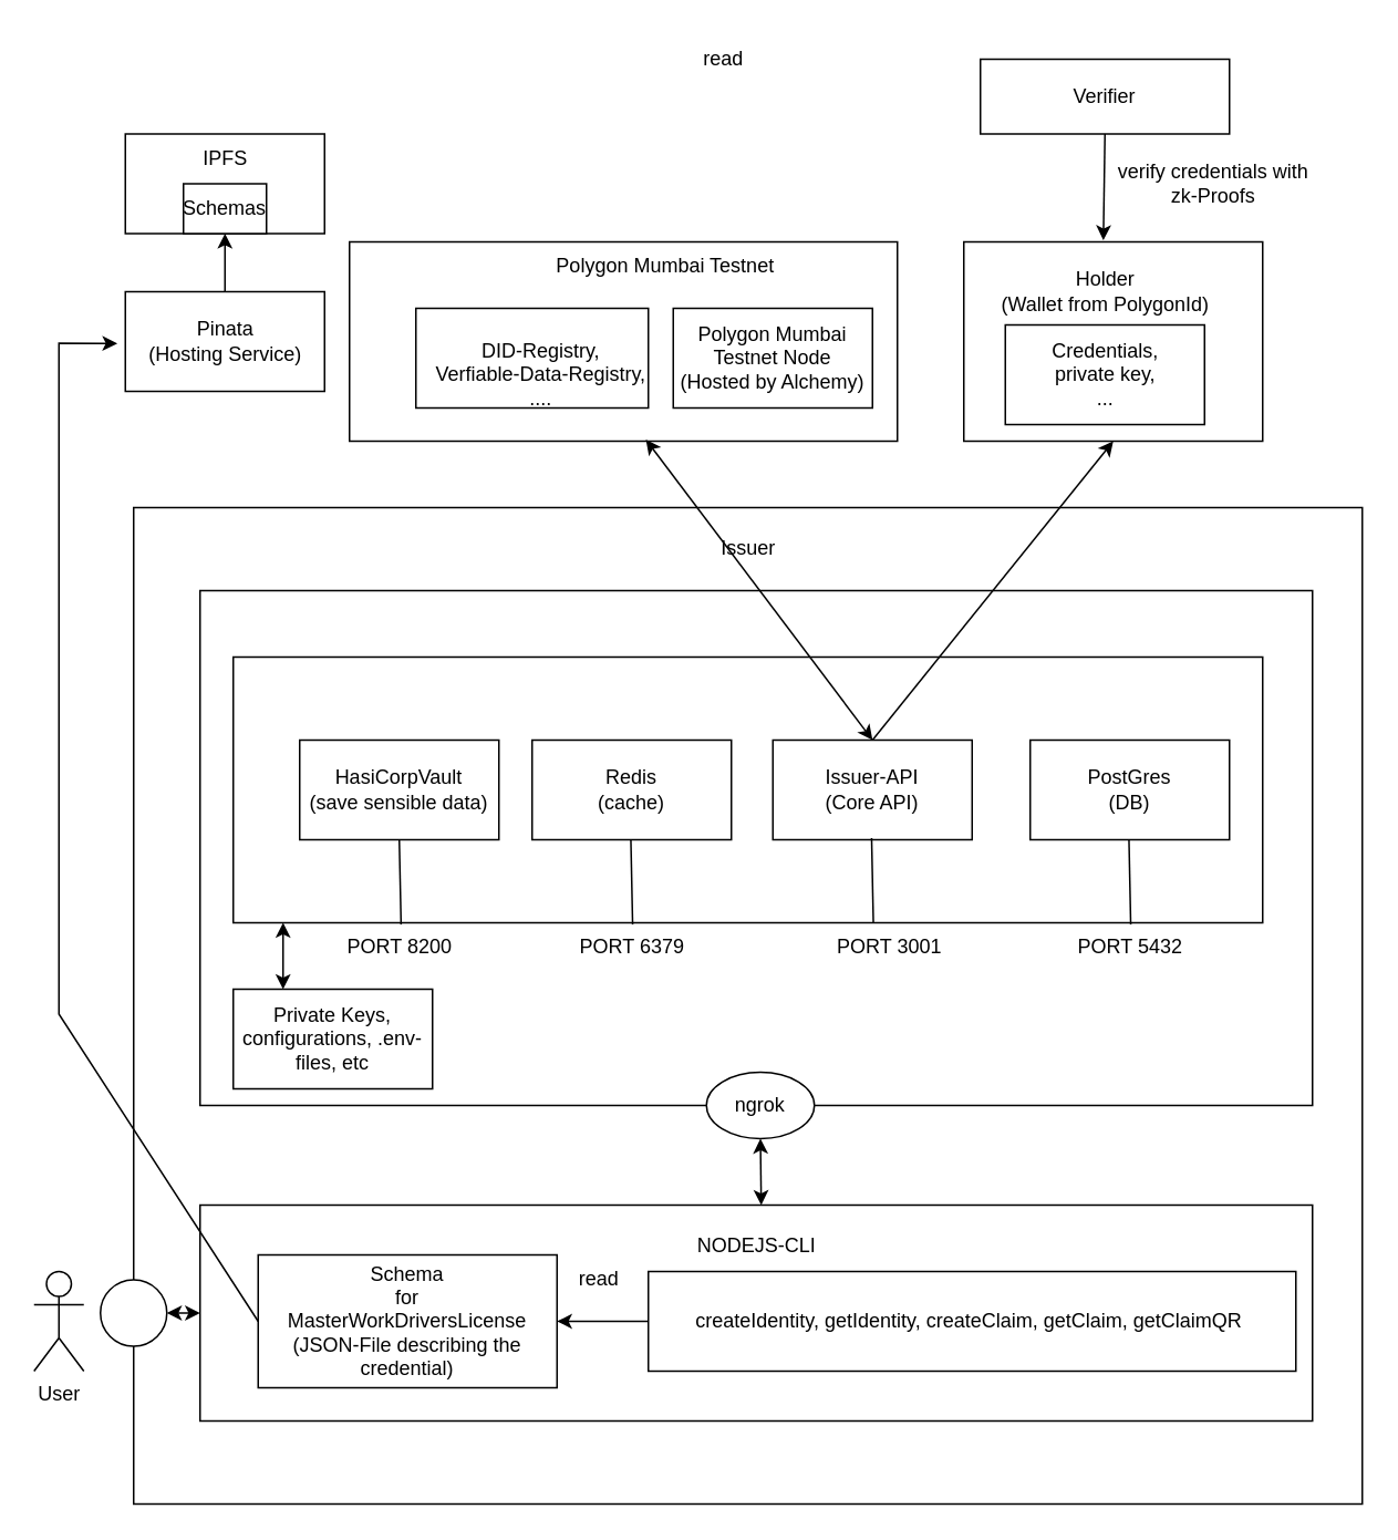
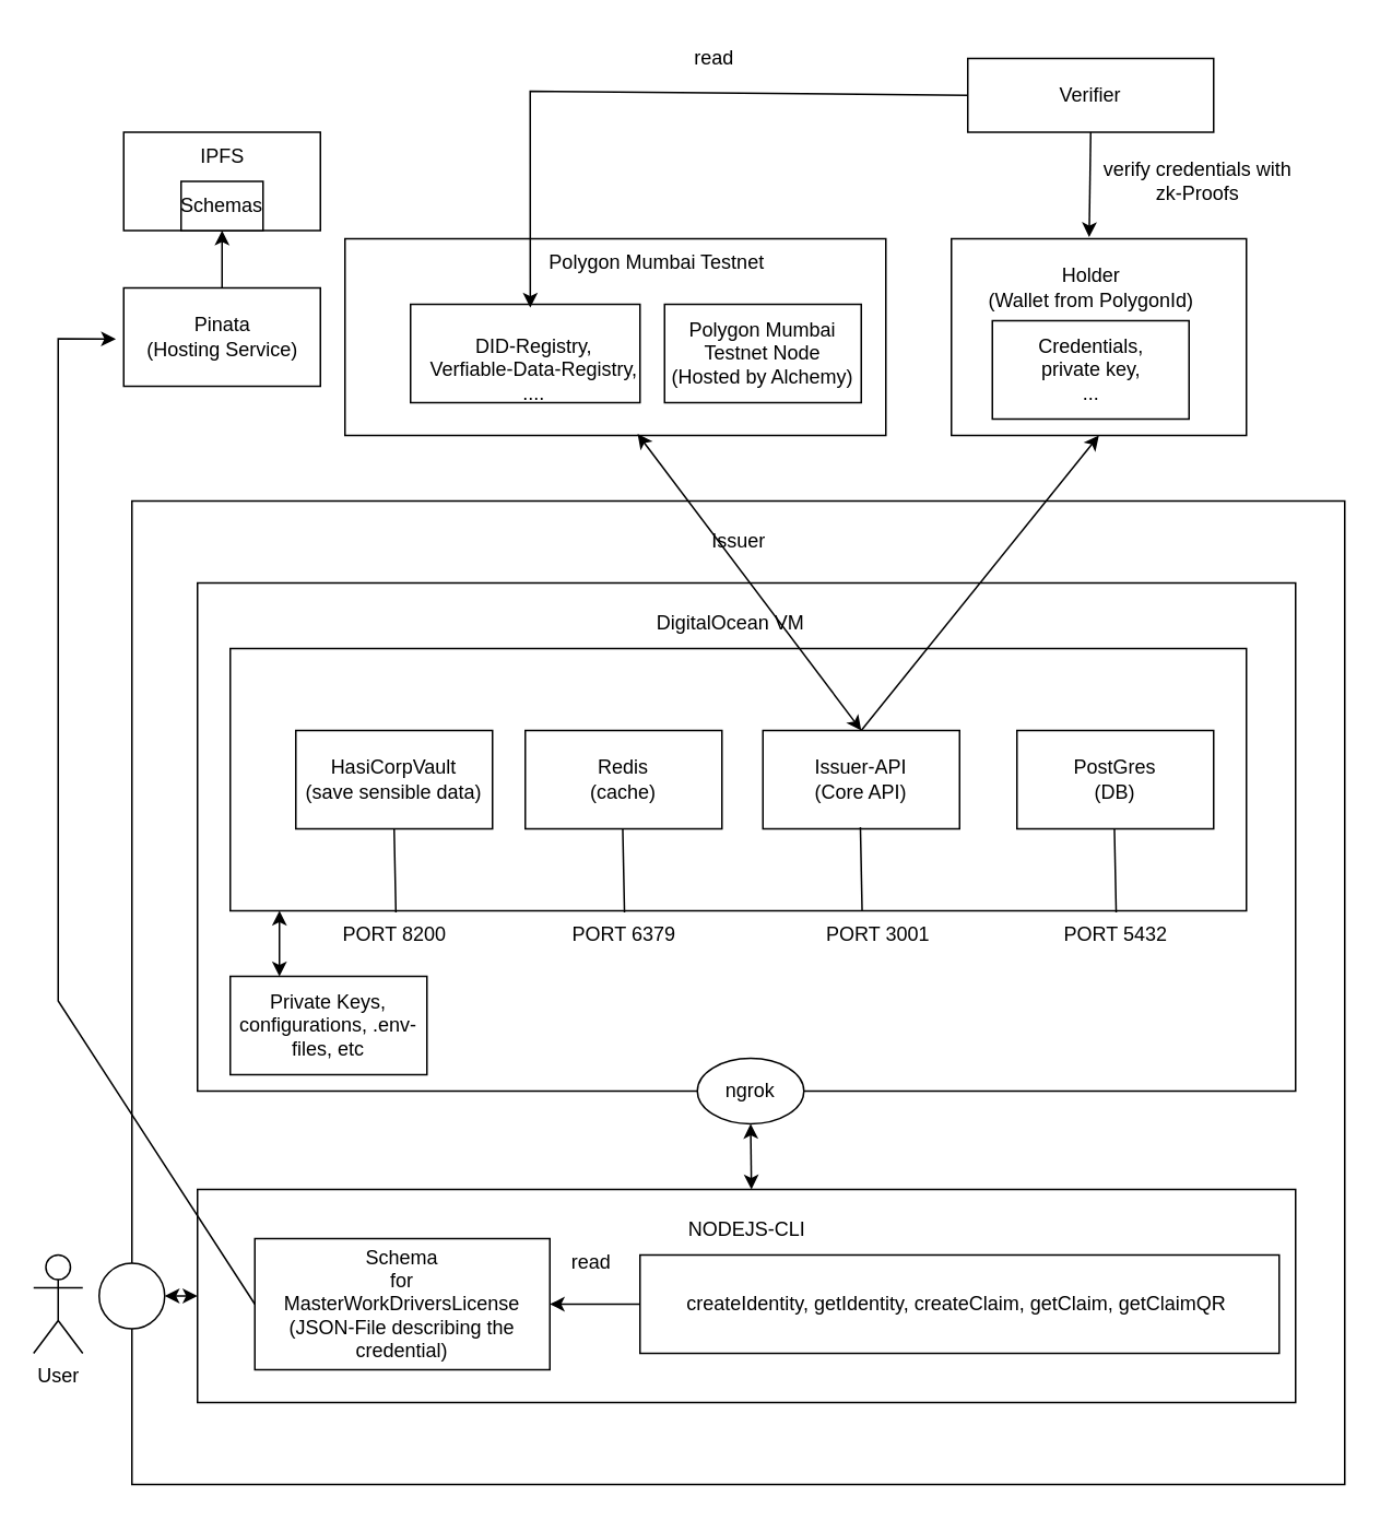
  <mxCell id="0" />
  <mxCell id="1" parent="0" />
  <mxCell id="2" value="" style="rounded=0;whiteSpace=wrap;html=1;" vertex="1" parent="1"><mxGeometry x="210" y="145" width="330" height="120" as="geometry" /></mxCell>
  <mxCell id="3" value="" style="rounded=0;whiteSpace=wrap;html=1;" vertex="1" parent="1"><mxGeometry x="80" y="305" width="740" height="600" as="geometry" /></mxCell>
  <mxCell id="4" value="" style="whiteSpace=wrap;html=1;" vertex="1" parent="1"><mxGeometry x="120" y="355" width="670" height="310" as="geometry" /></mxCell>
  <mxCell id="5" value="Issuer" style="text;html=1;align=center;verticalAlign=middle;resizable=0;points=[];autosize=1;strokeColor=none;fillColor=none;" vertex="1" parent="1"><mxGeometry x="420" y="315" width="60" height="30" as="geometry" /></mxCell>
+ <mxCell id="6" value="DigitalOcean VM" style="text;html=1;align=center;verticalAlign=middle;resizable=0;points=[];autosize=1;strokeColor=none;fillColor=none;" vertex="1" parent="1"><mxGeometry x="390" y="365" width="110" height="30" as="geometry" /></mxCell>
  <mxCell id="7" value="" style="whiteSpace=wrap;html=1;" vertex="1" parent="1"><mxGeometry x="140" y="395" width="620" height="160" as="geometry" /></mxCell>
  <mxCell id="8" value="HasiCorpVault &lt;br&gt;(save sensible data)" style="whiteSpace=wrap;html=1;" vertex="1" parent="1"><mxGeometry x="180" y="445" width="120" height="60" as="geometry" /></mxCell>
  <mxCell id="9" value="Redis&lt;br&gt;(cache)" style="whiteSpace=wrap;html=1;" vertex="1" parent="1"><mxGeometry x="320" y="445" width="120" height="60" as="geometry" /></mxCell>
  <mxCell id="10" value="Issuer-API&lt;br&gt;(Core API)" style="whiteSpace=wrap;html=1;" vertex="1" parent="1"><mxGeometry x="465" y="445" width="120" height="60" as="geometry" /></mxCell>
  <mxCell id="11" value="PostGres&lt;br&gt;(DB)" style="whiteSpace=wrap;html=1;" vertex="1" parent="1"><mxGeometry x="620" y="445" width="120" height="60" as="geometry" /></mxCell>
  <mxCell id="12" value="" style="endArrow=none;html=1;rounded=0;entryX=0.5;entryY=1;entryDx=0;entryDy=0;exitX=0.163;exitY=1.006;exitDx=0;exitDy=0;exitPerimeter=0;" edge="1" parent="1" source="7" target="8"><mxGeometry width="50" height="50" relative="1" as="geometry"><mxPoint x="-70" y="945" as="sourcePoint" /><mxPoint x="-20" y="895" as="targetPoint" /></mxGeometry></mxCell>
  <mxCell id="13" value="" style="endArrow=none;html=1;rounded=0;entryX=0.5;entryY=1;entryDx=0;entryDy=0;exitX=0.163;exitY=1.006;exitDx=0;exitDy=0;exitPerimeter=0;" edge="1" parent="1"><mxGeometry width="50" height="50" relative="1" as="geometry"><mxPoint x="380.53" y="555.96" as="sourcePoint" /><mxPoint x="379.47" y="505" as="targetPoint" /></mxGeometry></mxCell>
  <mxCell id="14" value="" style="endArrow=none;html=1;rounded=0;entryX=0.5;entryY=1;entryDx=0;entryDy=0;exitX=0.163;exitY=1.006;exitDx=0;exitDy=0;exitPerimeter=0;" edge="1" parent="1"><mxGeometry width="50" height="50" relative="1" as="geometry"><mxPoint x="525.53" y="555" as="sourcePoint" /><mxPoint x="524.47" y="504.04" as="targetPoint" /></mxGeometry></mxCell>
  <mxCell id="15" value="" style="endArrow=none;html=1;rounded=0;entryX=0.5;entryY=1;entryDx=0;entryDy=0;exitX=0.163;exitY=1.006;exitDx=0;exitDy=0;exitPerimeter=0;" edge="1" parent="1"><mxGeometry width="50" height="50" relative="1" as="geometry"><mxPoint x="680.53" y="555.96" as="sourcePoint" /><mxPoint x="679.47" y="505" as="targetPoint" /></mxGeometry></mxCell>
  <mxCell id="16" value="PORT 8200" style="text;html=1;align=center;verticalAlign=middle;resizable=0;points=[];autosize=1;strokeColor=none;fillColor=none;" vertex="1" parent="1"><mxGeometry x="195" y="555" width="90" height="30" as="geometry" /></mxCell>
  <mxCell id="17" value="PORT 3001" style="text;html=1;align=center;verticalAlign=middle;resizable=0;points=[];autosize=1;strokeColor=none;fillColor=none;" vertex="1" parent="1"><mxGeometry x="490" y="555" width="90" height="30" as="geometry" /></mxCell>
  <mxCell id="18" value="PORT 6379" style="text;html=1;align=center;verticalAlign=middle;resizable=0;points=[];autosize=1;strokeColor=none;fillColor=none;" vertex="1" parent="1"><mxGeometry x="335" y="555" width="90" height="30" as="geometry" /></mxCell>
  <mxCell id="19" value="PORT 5432" style="text;html=1;align=center;verticalAlign=middle;resizable=0;points=[];autosize=1;strokeColor=none;fillColor=none;" vertex="1" parent="1"><mxGeometry x="635" y="555" width="90" height="30" as="geometry" /></mxCell>
  <mxCell id="20" value="ngrok" style="ellipse;whiteSpace=wrap;html=1;" vertex="1" parent="1"><mxGeometry x="425" y="645" width="65" height="40" as="geometry" /></mxCell>
  <mxCell id="21" value="" style="whiteSpace=wrap;html=1;" vertex="1" parent="1"><mxGeometry x="120" y="725" width="670" height="130" as="geometry" /></mxCell>
  <mxCell id="22" value="NODEJS-CLI" style="text;html=1;align=center;verticalAlign=middle;resizable=0;points=[];autosize=1;strokeColor=none;fillColor=none;" vertex="1" parent="1"><mxGeometry x="410" y="735" width="90" height="30" as="geometry" /></mxCell>
  <mxCell id="23" value="" style="endArrow=classic;startArrow=classic;html=1;rounded=0;entryX=0.5;entryY=1;entryDx=0;entryDy=0;" edge="1" parent="1" target="20"><mxGeometry width="50" height="50" relative="1" as="geometry"><mxPoint x="458" y="725" as="sourcePoint" /><mxPoint x="530" y="1085" as="targetPoint" /></mxGeometry></mxCell>
  <mxCell id="24" value="createIdentity, getIdentity, createClaim, getClaim, getClaimQR&amp;nbsp;" style="whiteSpace=wrap;html=1;" vertex="1" parent="1"><mxGeometry x="390" y="765" width="390" height="60" as="geometry" /></mxCell>
  <mxCell id="25" value="Private Keys, configurations, .env-files, etc" style="whiteSpace=wrap;html=1;" vertex="1" parent="1"><mxGeometry x="140" y="595" width="120" height="60" as="geometry" /></mxCell>
  <mxCell id="26" value="" style="endArrow=classic;startArrow=classic;html=1;rounded=0;exitX=0.25;exitY=0;exitDx=0;exitDy=0;" edge="1" parent="1" source="25"><mxGeometry width="50" height="50" relative="1" as="geometry"><mxPoint x="160" y="615" as="sourcePoint" /><mxPoint x="170" y="555" as="targetPoint" /></mxGeometry></mxCell>
  <mxCell id="27" value="Schema&lt;br&gt;for&lt;br&gt;MasterWorkDriversLicense&lt;br&gt;(JSON-File describing the credential)" style="whiteSpace=wrap;html=1;" vertex="1" parent="1"><mxGeometry x="155" y="755" width="180" height="80" as="geometry" /></mxCell>
  <mxCell id="28" value="" style="endArrow=classic;html=1;rounded=0;exitX=0;exitY=0.5;exitDx=0;exitDy=0;entryX=1;entryY=0.5;entryDx=0;entryDy=0;" edge="1" parent="1" source="24" target="27"><mxGeometry width="50" height="50" relative="1" as="geometry"><mxPoint x="370" y="1175" as="sourcePoint" /><mxPoint x="420" y="1125" as="targetPoint" /></mxGeometry></mxCell>
  <mxCell id="29" value="read" style="text;html=1;align=center;verticalAlign=middle;resizable=0;points=[];autosize=1;strokeColor=none;fillColor=none;" vertex="1" parent="1"><mxGeometry x="335" y="755" width="50" height="30" as="geometry" /></mxCell>
  <mxCell id="30" value="" style="ellipse;whiteSpace=wrap;html=1;" vertex="1" parent="1"><mxGeometry x="60" y="770" width="40" height="40" as="geometry" /></mxCell>
  <mxCell id="31" value="" style="endArrow=classic;startArrow=classic;html=1;rounded=0;exitX=1;exitY=0.5;exitDx=0;exitDy=0;entryX=0;entryY=0.5;entryDx=0;entryDy=0;" edge="1" parent="1" source="30" target="21"><mxGeometry width="50" height="50" relative="1" as="geometry"><mxPoint x="100" y="1035" as="sourcePoint" /><mxPoint x="150" y="985" as="targetPoint" /></mxGeometry></mxCell>
  <mxCell id="32" value="User" style="shape=umlActor;verticalLabelPosition=bottom;verticalAlign=top;html=1;outlineConnect=0;" vertex="1" parent="1"><mxGeometry x="20" y="765" width="30" height="60" as="geometry" /></mxCell>
  <mxCell id="33" value="" style="endArrow=classic;startArrow=classic;html=1;rounded=0;entryX=0.5;entryY=0;entryDx=0;entryDy=0;exitX=0.541;exitY=0.992;exitDx=0;exitDy=0;exitPerimeter=0;" edge="1" parent="1" source="2" target="10"><mxGeometry width="50" height="50" relative="1" as="geometry"><mxPoint x="525" y="285" as="sourcePoint" /><mxPoint x="770" y="925" as="targetPoint" /></mxGeometry></mxCell>
  <mxCell id="34" value="Polygon Mumbai Testnet Node&lt;br&gt;(Hosted by Alchemy)" style="whiteSpace=wrap;html=1;" vertex="1" parent="1"><mxGeometry x="405" y="185" width="120" height="60" as="geometry" /></mxCell>
  <mxCell id="35" value="Polygon Mumbai Testnet" style="text;html=1;align=center;verticalAlign=middle;resizable=0;points=[];autosize=1;strokeColor=none;fillColor=none;" vertex="1" parent="1"><mxGeometry x="325" y="145" width="150" height="30" as="geometry" /></mxCell>
  <mxCell id="36" value="" style="whiteSpace=wrap;html=1;" vertex="1" parent="1"><mxGeometry x="580" y="145" width="180" height="120" as="geometry" /></mxCell>
  <mxCell id="37" value="" style="endArrow=classic;html=1;rounded=0;exitX=0.5;exitY=0;exitDx=0;exitDy=0;entryX=0.5;entryY=1;entryDx=0;entryDy=0;" edge="1" parent="1" source="10" target="36"><mxGeometry width="50" height="50" relative="1" as="geometry"><mxPoint x="540" y="85" as="sourcePoint" /><mxPoint x="590" y="35" as="targetPoint" /></mxGeometry></mxCell>
  <mxCell id="38" value="&lt;div style=&quot;text-align: start;&quot;&gt;&lt;span style=&quot;background-color: initial; font-size: 0px;&quot;&gt;&lt;font face=&quot;monospace&quot; color=&quot;rgba(0, 0, 0, 0)&quot;&gt;Wa&lt;/font&gt;&lt;/span&gt;&lt;/div&gt;" style="text;html=1;align=center;verticalAlign=middle;resizable=0;points=[];autosize=1;strokeColor=none;fillColor=none;" vertex="1" parent="1"><mxGeometry x="720" y="60" width="20" height="30" as="geometry" /></mxCell>
  <mxCell id="39" value="&lt;div style=&quot;text-align: start;&quot;&gt;&lt;span style=&quot;background-color: initial; font-size: 0px;&quot;&gt;&lt;font face=&quot;monospace&quot; color=&quot;rgba(0, 0, 0, 0)&quot;&gt;Wallet&lt;/font&gt;&lt;/span&gt;&lt;/div&gt;" style="text;html=1;align=center;verticalAlign=middle;resizable=0;points=[];autosize=1;strokeColor=none;fillColor=none;" vertex="1" parent="1"><mxGeometry x="620" y="50" width="20" height="30" as="geometry" /></mxCell>
  <mxCell id="40" value="Holder&lt;br&gt;(Wallet from PolygonId)" style="text;html=1;align=center;verticalAlign=middle;resizable=0;points=[];autosize=1;strokeColor=none;fillColor=none;" vertex="1" parent="1"><mxGeometry x="590" y="155" width="150" height="40" as="geometry" /></mxCell>
  <mxCell id="41" value="" style="whiteSpace=wrap;html=1;" vertex="1" parent="1"><mxGeometry x="605" y="195" width="120" height="60" as="geometry" /></mxCell>
  <mxCell id="42" value="Credentials,&lt;br&gt;private key,&lt;br&gt;..." style="text;html=1;align=center;verticalAlign=middle;resizable=0;points=[];autosize=1;strokeColor=none;fillColor=none;" vertex="1" parent="1"><mxGeometry x="620" y="195" width="90" height="60" as="geometry" /></mxCell>
  <mxCell id="43" value="" style="whiteSpace=wrap;html=1;" vertex="1" parent="1"><mxGeometry x="250" y="185" width="140" height="60" as="geometry" /></mxCell>
  <mxCell id="44" value="DID-Registry,&lt;br&gt;Verfiable-Data-Registry,&lt;br&gt;...." style="text;html=1;align=center;verticalAlign=middle;resizable=0;points=[];autosize=1;strokeColor=none;fillColor=none;" vertex="1" parent="1"><mxGeometry x="250" y="195" width="150" height="60" as="geometry" /></mxCell>
  <mxCell id="45" value="Verifier" style="whiteSpace=wrap;html=1;" vertex="1" parent="1"><mxGeometry x="590" y="35" width="150" height="45" as="geometry" /></mxCell>
  <mxCell id="46" value="" style="endArrow=classic;html=1;rounded=0;exitX=0.5;exitY=1;exitDx=0;exitDy=0;entryX=0.467;entryY=-0.008;entryDx=0;entryDy=0;entryPerimeter=0;" edge="1" parent="1" source="45" target="36"><mxGeometry width="50" height="50" relative="1" as="geometry"><mxPoint x="260" y="-85" as="sourcePoint" /><mxPoint x="310" y="-135" as="targetPoint" /></mxGeometry></mxCell>
  <mxCell id="47" value="verify credentials with&lt;br&gt;zk-Proofs" style="text;html=1;align=center;verticalAlign=middle;resizable=0;points=[];autosize=1;strokeColor=none;fillColor=none;" vertex="1" parent="1"><mxGeometry x="660" y="90" width="140" height="40" as="geometry" /></mxCell>
+ <mxCell id="48" value="" style="endArrow=classic;html=1;rounded=0;exitX=0;exitY=0.5;exitDx=0;exitDy=0;entryX=0.487;entryY=-0.133;entryDx=0;entryDy=0;entryPerimeter=0;" edge="1" parent="1" source="45" target="44"><mxGeometry width="50" height="50" relative="1" as="geometry"><mxPoint x="500" y="75" as="sourcePoint" /><mxPoint x="550" y="25" as="targetPoint" /><Array as="points"><mxPoint x="323" y="55" /></Array></mxGeometry></mxCell>
  <mxCell id="49" value="read" style="text;html=1;align=center;verticalAlign=middle;resizable=0;points=[];autosize=1;strokeColor=none;fillColor=none;" vertex="1" parent="1"><mxGeometry x="410" y="20" width="50" height="30" as="geometry" /></mxCell>
  <mxCell id="50" value="" style="whiteSpace=wrap;html=1;" vertex="1" parent="1"><mxGeometry x="75" y="175" width="120" height="60" as="geometry" /></mxCell>
  <mxCell id="51" value="Pinata&lt;br&gt;(Hosting Service)" style="text;html=1;align=center;verticalAlign=middle;resizable=0;points=[];autosize=1;strokeColor=none;fillColor=none;" vertex="1" parent="1"><mxGeometry x="75" y="185" width="120" height="40" as="geometry" /></mxCell>
  <mxCell id="52" value="" style="whiteSpace=wrap;html=1;" vertex="1" parent="1"><mxGeometry x="75" y="80" width="120" height="60" as="geometry" /></mxCell>
  <mxCell id="53" value="IPFS" style="text;html=1;align=center;verticalAlign=middle;resizable=0;points=[];autosize=1;strokeColor=none;fillColor=none;" vertex="1" parent="1"><mxGeometry x="110" y="80" width="50" height="30" as="geometry" /></mxCell>
  <mxCell id="54" value="Schemas" style="whiteSpace=wrap;html=1;" vertex="1" parent="1"><mxGeometry x="110" y="110" width="50" height="30" as="geometry" /></mxCell>
  <mxCell id="55" value="" style="endArrow=classic;html=1;rounded=0;exitX=0;exitY=0.5;exitDx=0;exitDy=0;entryX=-0.04;entryY=0.529;entryDx=0;entryDy=0;entryPerimeter=0;" edge="1" parent="1" source="27" target="51"><mxGeometry width="50" height="50" relative="1" as="geometry"><mxPoint x="15" y="650" as="sourcePoint" /><mxPoint x="65" y="600" as="targetPoint" /><Array as="points"><mxPoint x="35" y="610" /><mxPoint x="35" y="206" /></Array></mxGeometry></mxCell>
  <mxCell id="56" value="" style="endArrow=classic;html=1;rounded=0;entryX=0.5;entryY=1;entryDx=0;entryDy=0;exitX=0.5;exitY=0;exitDx=0;exitDy=0;" edge="1" parent="1" source="50" target="52"><mxGeometry width="50" height="50" relative="1" as="geometry"><mxPoint x="25" y="160" as="sourcePoint" /><mxPoint x="75" y="110" as="targetPoint" /></mxGeometry></mxCell>
